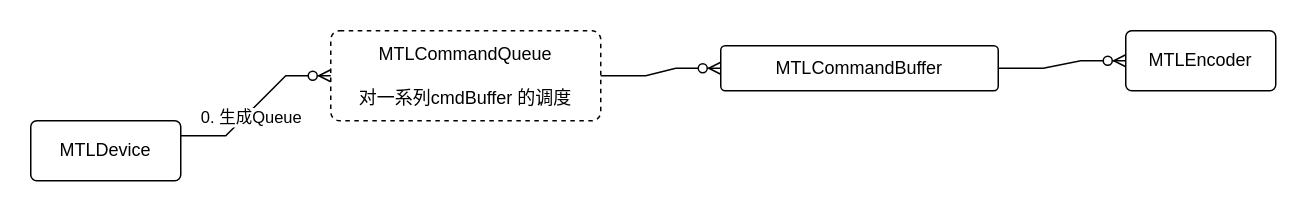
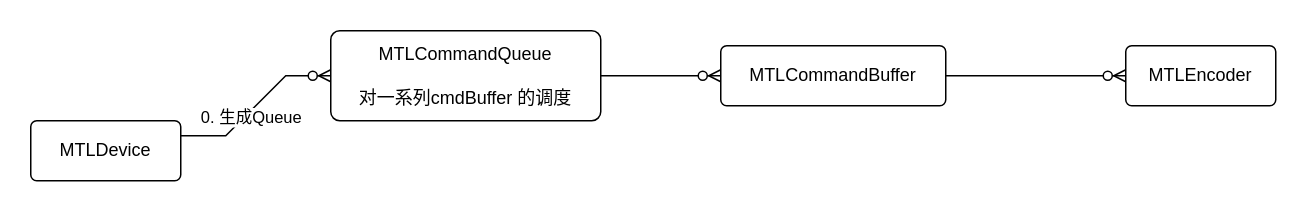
  <mxCell id="0" />
  <mxCell id="1" parent="0" />
  <mxCell id="2" value="MTLDevice" style="rounded=1;arcSize=10;whiteSpace=wrap;html=1;align=center;" vertex="1" parent="1"><mxGeometry x="20" y="80" width="100" height="40" as="geometry" /></mxCell>
- <mxCell id="3" value="MTLCommandQueue&lt;br&gt;&lt;br&gt;对一系列cmdBuffer 的调度" style="rounded=1;arcSize=10;whiteSpace=wrap;html=1;align=center;dashed=1;" vertex="1" parent="1"><mxGeometry x="220" y="20" width="180" height="60" as="geometry" /></mxCell>
+ <mxCell id="3" value="MTLCommandQueue&lt;br&gt;&lt;br&gt;对一系列cmdBuffer 的调度" style="rounded=1;arcSize=10;whiteSpace=wrap;html=1;align=center;" vertex="1" parent="1"><mxGeometry x="220" y="20" width="180" height="60" as="geometry" /></mxCell>
  <mxCell id="4" value="" style="edgeStyle=entityRelationEdgeStyle;fontSize=12;html=1;endArrow=ERzeroToMany;endFill=1;rounded=0;exitX=1;exitY=0.25;exitDx=0;exitDy=0;entryX=0;entryY=0.5;entryDx=0;entryDy=0;" edge="1" parent="1" source="2" target="3"><mxGeometry width="100" height="100" relative="1" as="geometry"><mxPoint x="100" y="410" as="sourcePoint" /><mxPoint x="250" y="240" as="targetPoint" /></mxGeometry></mxCell>
  <mxCell id="5" value="0. 生成Queue" style="edgeLabel;html=1;align=center;verticalAlign=middle;resizable=0;points=[];" vertex="1" connectable="0" parent="4"><mxGeometry x="-0.144" y="-2" relative="1" as="geometry"><mxPoint x="1" as="offset" /></mxGeometry></mxCell>
- <mxCell id="6" value="MTLCommandBuffer" style="rounded=1;arcSize=10;whiteSpace=wrap;html=1;align=center;" vertex="1" parent="1"><mxGeometry x="480" y="30" width="185" height="30" as="geometry" /></mxCell>
+ <mxCell id="6" value="MTLCommandBuffer" style="rounded=1;arcSize=10;whiteSpace=wrap;html=1;align=center;" vertex="1" parent="1"><mxGeometry x="480" y="30" width="150" height="40" as="geometry" /></mxCell>
  <mxCell id="7" value="" style="edgeStyle=entityRelationEdgeStyle;fontSize=12;html=1;endArrow=ERzeroToMany;endFill=1;rounded=0;exitX=1;exitY=0.5;exitDx=0;exitDy=0;entryX=0;entryY=0.5;entryDx=0;entryDy=0;" edge="1" parent="1" source="3" target="6"><mxGeometry width="100" height="100" relative="1" as="geometry"><mxPoint x="330" y="250" as="sourcePoint" /><mxPoint x="430" y="150" as="targetPoint" /></mxGeometry></mxCell>
- <mxCell id="8" value="MTLEncoder" style="rounded=1;arcSize=10;whiteSpace=wrap;html=1;align=center;" vertex="1" parent="1"><mxGeometry x="750" y="20" width="100" height="40" as="geometry" /></mxCell>
+ <mxCell id="8" value="MTLEncoder" style="rounded=1;arcSize=10;whiteSpace=wrap;html=1;align=center;" vertex="1" parent="1"><mxGeometry x="750" y="30" width="100" height="40" as="geometry" /></mxCell>
  <mxCell id="9" value="" style="edgeStyle=entityRelationEdgeStyle;fontSize=12;html=1;endArrow=ERzeroToMany;endFill=1;rounded=0;exitX=1;exitY=0.5;exitDx=0;exitDy=0;entryX=0;entryY=0.5;entryDx=0;entryDy=0;" edge="1" parent="1" source="6" target="8"><mxGeometry width="100" height="100" relative="1" as="geometry"><mxPoint x="640" y="200" as="sourcePoint" /><mxPoint x="740" y="100" as="targetPoint" /></mxGeometry></mxCell>
